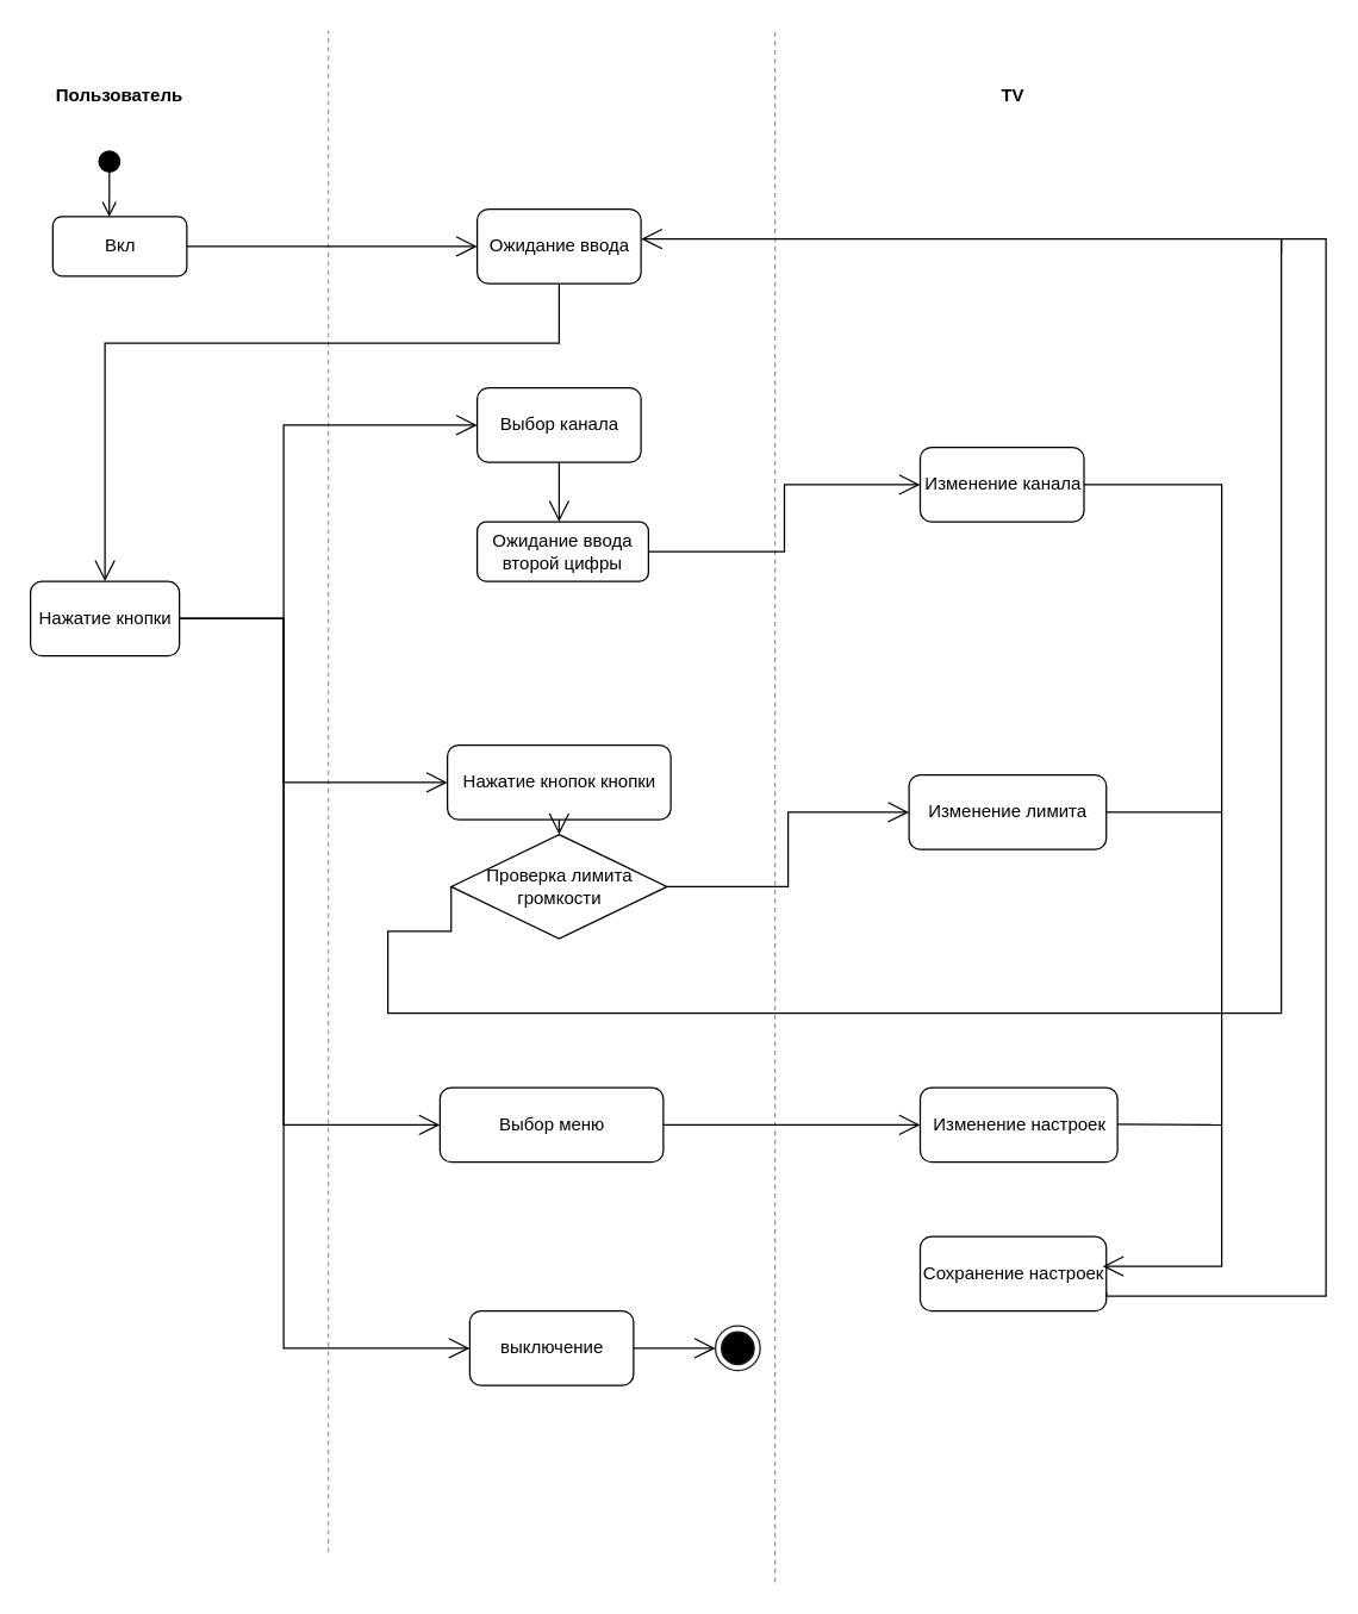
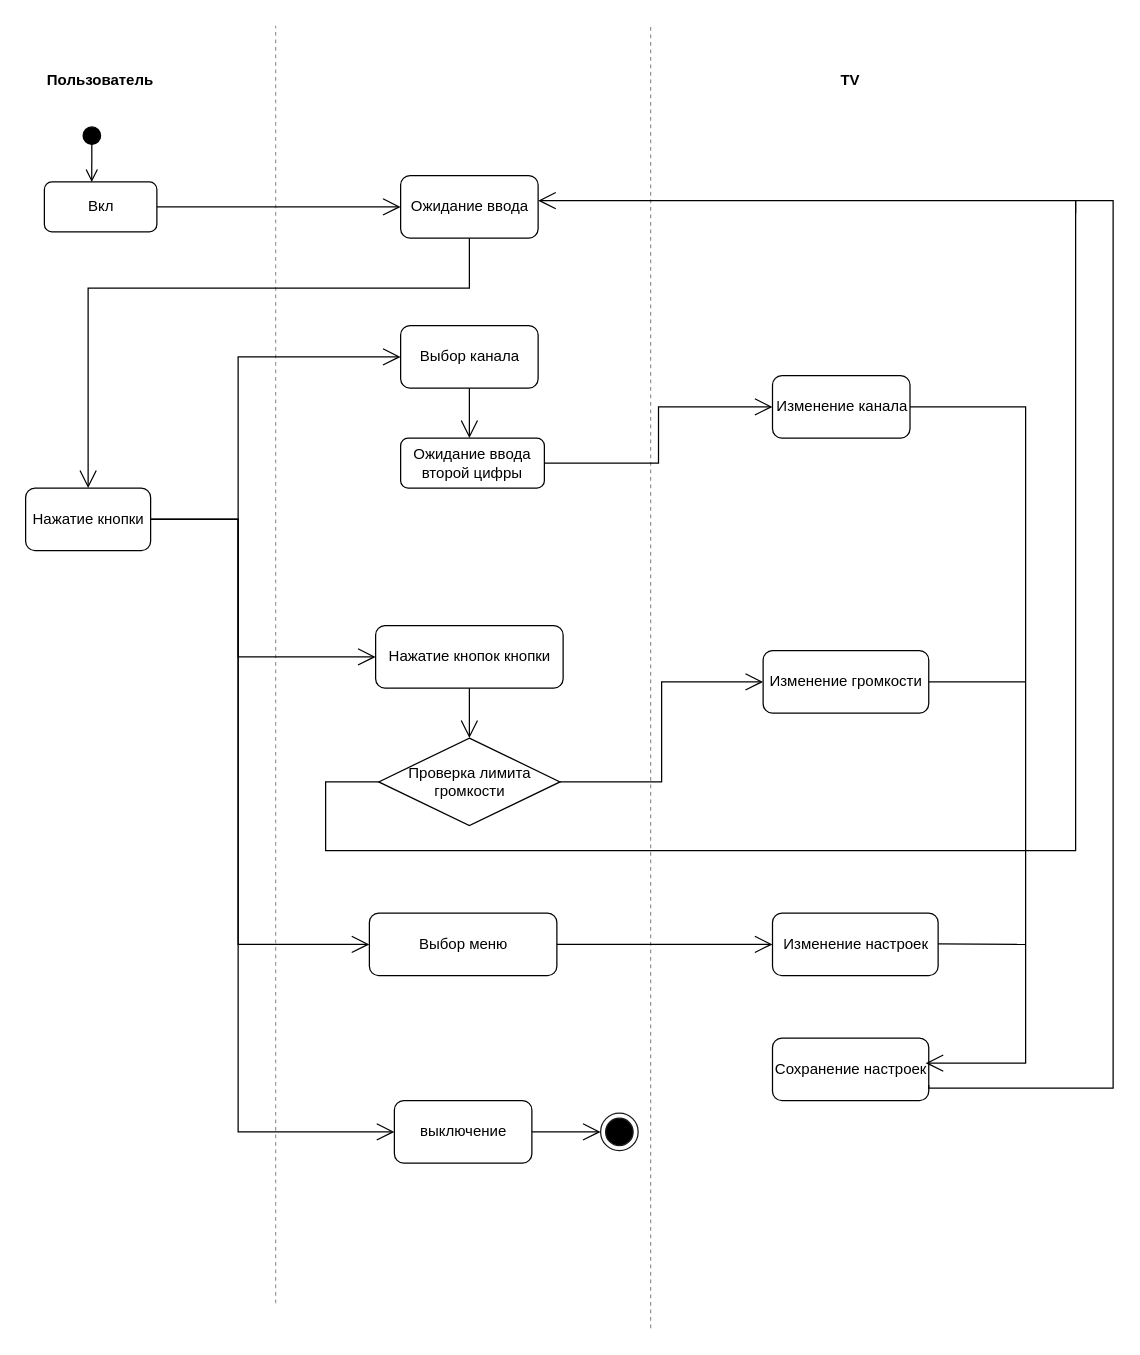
  <mxCell id="0" />
  <mxCell id="1" parent="0" />
  <mxCell id="2" value="Пользователь" style="text;align=center;fontStyle=1;verticalAlign=middle;spacingLeft=3;spacingRight=3;strokeColor=none;rotatable=0;points=[[0,0.5],[1,0.5]];portConstraint=eastwest;" vertex="1" parent="1"><mxGeometry x="40" y="50" width="80" height="26" as="geometry" /></mxCell>
  <mxCell id="3" value="TV" style="text;align=center;fontStyle=1;verticalAlign=middle;spacingLeft=3;spacingRight=3;strokeColor=none;rotatable=0;points=[[0,0.5],[1,0.5]];portConstraint=eastwest;" vertex="1" parent="1"><mxGeometry x="640" y="50" width="80" height="26" as="geometry" /></mxCell>
  <mxCell id="4" value="" style="endArrow=none;html=1;rounded=0;dashed=1;strokeColor=#9C9C9C;" edge="1" parent="1"><mxGeometry relative="1" as="geometry"><mxPoint x="220" y="1042" as="sourcePoint" /><mxPoint x="220" as="targetPoint" y="20" /></mxGeometry></mxCell>
  <mxCell id="5" value="" style="endArrow=none;html=1;rounded=0;dashed=1;strokeColor=#969696;" edge="1" parent="1"><mxGeometry relative="1" as="geometry"><mxPoint x="520" y="1062" as="sourcePoint" /><mxPoint x="520" as="targetPoint" y="20" /></mxGeometry></mxCell>
  <mxCell id="6" value="" style="html=1;verticalAlign=bottom;startArrow=circle;startFill=1;endArrow=open;startSize=6;endSize=8;rounded=0;entryX=0.421;entryY=0.004;entryDx=0;entryDy=0;entryPerimeter=0;" edge="1" parent="1" target="7"><mxGeometry width="80" relative="1" as="geometry"><mxPoint x="73" y="100" as="sourcePoint" /><mxPoint x="75" y="150" as="targetPoint" /></mxGeometry></mxCell>
  <mxCell id="7" value="Вкл" style="html=1;rounded=1;" vertex="1" parent="1"><mxGeometry x="35" y="145" width="90" height="40" as="geometry" /></mxCell>
  <mxCell id="8" value="Нажатие кнопки &lt;br&gt;" style="html=1;rounded=1;" vertex="1" parent="1"><mxGeometry x="20" y="390" width="100" height="50" as="geometry" /></mxCell>
  <mxCell id="9" value="Выбор канала" style="html=1;rounded=1;" vertex="1" parent="1"><mxGeometry x="320" y="260" width="110" height="50" as="geometry" /></mxCell>
  <mxCell id="10" value="Нажатие кнопок кнопки" style="html=1;rounded=1;" vertex="1" parent="1"><mxGeometry x="300" y="500" width="150" height="50" as="geometry" /></mxCell>
- <mxCell id="11" value="Проверка лимита громкости" style="shape=rhombus;perimeter=rhombusPerimeter;whiteSpace=wrap;html=1;align=center;" vertex="1" parent="1"><mxGeometry x="302.5" y="560" width="145" height="70" as="geometry" /></mxCell>
+ <mxCell id="11" value="Проверка лимита громкости" style="shape=rhombus;perimeter=rhombusPerimeter;whiteSpace=wrap;html=1;align=center;" vertex="1" parent="1"><mxGeometry x="302.5" y="590" width="145" height="70" as="geometry" /></mxCell>
  <mxCell id="12" value="Ожидание ввода" style="html=1;rounded=1;" vertex="1" parent="1"><mxGeometry x="320" y="140" width="110" height="50" as="geometry" /></mxCell>
  <mxCell id="13" value="Выбор меню" style="html=1;rounded=1;" vertex="1" parent="1"><mxGeometry x="295" y="730" width="150" height="50" as="geometry" /></mxCell>
  <mxCell id="14" value="Изменение канала" style="html=1;rounded=1;" vertex="1" parent="1"><mxGeometry x="617.5" y="300" width="110" height="50" as="geometry" /></mxCell>
- <mxCell id="15" value="Изменение лимита" style="html=1;rounded=1;" vertex="1" parent="1"><mxGeometry x="610" y="520" width="132.5" height="50" as="geometry" /></mxCell>
+ <mxCell id="15" value="Изменение громкости" style="html=1;rounded=1;" vertex="1" parent="1"><mxGeometry x="610" y="520" width="132.5" height="50" as="geometry" /></mxCell>
  <mxCell id="16" value="Изменение настроек" style="html=1;rounded=1;" vertex="1" parent="1"><mxGeometry x="617.5" y="730" width="132.5" height="50" as="geometry" /></mxCell>
  <mxCell id="17" value="Сохранение настроек" style="html=1;rounded=1;" vertex="1" parent="1"><mxGeometry x="617.5" y="830" width="125" height="50" as="geometry" /></mxCell>
  <mxCell id="18" value="выключение" style="html=1;rounded=1;" vertex="1" parent="1"><mxGeometry x="315" y="880" width="110" height="50" as="geometry" /></mxCell>
  <mxCell id="19" value="" style="endArrow=open;endFill=1;endSize=12;html=1;rounded=0;exitX=1;exitY=0.5;exitDx=0;exitDy=0;entryX=0;entryY=0.5;entryDx=0;entryDy=0;" edge="1" parent="1" source="7" target="12"><mxGeometry width="160" relative="1" as="geometry"><mxPoint x="140" y="170" as="sourcePoint" /><mxPoint x="310" y="170" as="targetPoint" /></mxGeometry></mxCell>
  <mxCell id="20" value="" style="endArrow=open;endFill=1;endSize=12;html=1;rounded=0;exitX=0.5;exitY=1;exitDx=0;exitDy=0;entryX=0.5;entryY=0;entryDx=0;entryDy=0;edgeStyle=orthogonalEdgeStyle;" edge="1" parent="1" source="12" target="8"><mxGeometry width="160" relative="1" as="geometry"><mxPoint x="100" y="220" as="sourcePoint" /><mxPoint x="260" y="220" as="targetPoint" /><Array as="points"><mxPoint x="375" y="230" /><mxPoint x="70" y="230" /></Array></mxGeometry></mxCell>
  <mxCell id="21" value="" style="endArrow=open;endFill=1;endSize=12;html=1;rounded=0;exitX=1;exitY=0.5;exitDx=0;exitDy=0;entryX=0;entryY=0.5;entryDx=0;entryDy=0;edgeStyle=orthogonalEdgeStyle;" edge="1" parent="1" source="8" target="13"><mxGeometry width="160" relative="1" as="geometry"><mxPoint x="120" y="414.5" as="sourcePoint" /><mxPoint x="315" y="414.5" as="targetPoint" /><Array as="points"><mxPoint x="190" y="415" /><mxPoint x="190" y="755" /></Array></mxGeometry></mxCell>
  <mxCell id="22" value="" style="endArrow=open;endFill=1;endSize=12;html=1;rounded=0;exitX=1;exitY=0.5;exitDx=0;exitDy=0;entryX=0;entryY=0.5;entryDx=0;entryDy=0;edgeStyle=orthogonalEdgeStyle;" edge="1" parent="1" source="8" target="10"><mxGeometry width="160" relative="1" as="geometry"><mxPoint x="120" y="414.5" as="sourcePoint" /><mxPoint x="315" y="414.5" as="targetPoint" /><Array as="points"><mxPoint x="190" y="415" /><mxPoint x="190" y="525" /></Array></mxGeometry></mxCell>
  <mxCell id="23" value="" style="endArrow=open;endFill=1;endSize=12;html=1;rounded=0;exitX=1;exitY=0.5;exitDx=0;exitDy=0;entryX=0;entryY=0.5;entryDx=0;entryDy=0;edgeStyle=orthogonalEdgeStyle;" edge="1" parent="1" source="8" target="9"><mxGeometry width="160" relative="1" as="geometry"><mxPoint x="107.5" y="410" as="sourcePoint" /><mxPoint x="302.5" y="410" as="targetPoint" /><Array as="points"><mxPoint x="190" y="415" /><mxPoint x="190" y="285" /></Array></mxGeometry></mxCell>
  <mxCell id="24" value="" style="endArrow=open;endFill=1;endSize=12;html=1;rounded=0;exitX=1;exitY=0.5;exitDx=0;exitDy=0;entryX=0;entryY=0.5;entryDx=0;entryDy=0;edgeStyle=orthogonalEdgeStyle;" edge="1" parent="1" source="8" target="18"><mxGeometry width="160" relative="1" as="geometry"><mxPoint x="165" y="205" as="sourcePoint" /><mxPoint x="360" y="205" as="targetPoint" /><Array as="points"><mxPoint x="190" y="415" /><mxPoint x="190" y="905" /></Array></mxGeometry></mxCell>
  <mxCell id="25" value="" style="endArrow=open;endFill=1;endSize=12;html=1;rounded=0;exitX=0.5;exitY=1;exitDx=0;exitDy=0;entryX=0.5;entryY=0;entryDx=0;entryDy=0;" edge="1" parent="1" source="9"><mxGeometry width="160" relative="1" as="geometry"><mxPoint x="175" y="215" as="sourcePoint" /><mxPoint x="375" y="350" as="targetPoint" /></mxGeometry></mxCell>
  <mxCell id="26" value="" style="endArrow=open;endFill=1;endSize=12;html=1;rounded=0;exitX=1;exitY=0.5;exitDx=0;exitDy=0;entryX=0;entryY=0.5;entryDx=0;entryDy=0;edgeStyle=orthogonalEdgeStyle;" edge="1" parent="1" source="27" target="14"><mxGeometry width="160" relative="1" as="geometry"><mxPoint x="447.5" y="385" as="sourcePoint" /><mxPoint x="380" y="225" as="targetPoint" /></mxGeometry></mxCell>
  <mxCell id="27" value="Ожидание ввода&lt;br&gt;второй цифры" style="whiteSpace=wrap;html=1;align=center;rounded=1;" vertex="1" parent="1"><mxGeometry x="320" y="350" width="115" height="40" as="geometry" /></mxCell>
  <mxCell id="28" value="" style="endArrow=open;endFill=1;endSize=12;html=1;rounded=0;exitX=0.5;exitY=1;exitDx=0;exitDy=0;entryX=0.5;entryY=0;entryDx=0;entryDy=0;" edge="1" parent="1" source="10" target="11"><mxGeometry width="160" relative="1" as="geometry"><mxPoint x="135" y="175" as="sourcePoint" /><mxPoint x="330" y="175" as="targetPoint" /></mxGeometry></mxCell>
  <mxCell id="29" value="" style="endArrow=open;endFill=1;endSize=12;html=1;rounded=0;exitX=1;exitY=0.5;exitDx=0;exitDy=0;entryX=0;entryY=0.5;entryDx=0;entryDy=0;edgeStyle=orthogonalEdgeStyle;" edge="1" parent="1" source="11" target="15"><mxGeometry width="160" relative="1" as="geometry"><mxPoint x="255" y="650" as="sourcePoint" /><mxPoint x="450" y="650" as="targetPoint" /></mxGeometry></mxCell>
  <mxCell id="30" value="" style="endArrow=open;endFill=1;endSize=12;html=1;rounded=0;exitX=0;exitY=0.5;exitDx=0;exitDy=0;edgeStyle=orthogonalEdgeStyle;" edge="1" parent="1" source="11"><mxGeometry width="160" relative="1" as="geometry"><mxPoint x="250" y="620" as="sourcePoint" /><mxPoint x="430" y="160" as="targetPoint" /><Array as="points"><mxPoint x="260" y="625" /><mxPoint x="260" y="680" /><mxPoint x="860" y="680" /><mxPoint x="860" y="160" /><mxPoint x="430" y="160" /></Array></mxGeometry></mxCell>
  <mxCell id="31" value="" style="endArrow=open;endFill=1;endSize=12;html=1;rounded=0;exitX=1;exitY=0.5;exitDx=0;exitDy=0;entryX=0;entryY=0.5;entryDx=0;entryDy=0;" edge="1" parent="1" source="13" target="16"><mxGeometry width="160" relative="1" as="geometry"><mxPoint x="445" y="750" as="sourcePoint" /><mxPoint x="640" y="750" as="targetPoint" /></mxGeometry></mxCell>
  <mxCell id="32" value="" style="endArrow=open;endFill=1;endSize=12;html=1;rounded=0;exitX=1;exitY=0.5;exitDx=0;exitDy=0;edgeStyle=orthogonalEdgeStyle;" edge="1" parent="1" source="14"><mxGeometry width="160" relative="1" as="geometry"><mxPoint x="155" y="195" as="sourcePoint" /><mxPoint x="740" y="850" as="targetPoint" /><Array as="points"><mxPoint x="820" y="325" /><mxPoint x="820" y="850" /><mxPoint x="743" y="850" /></Array></mxGeometry></mxCell>
  <mxCell id="33" value="" style="endArrow=none;endFill=0;endSize=12;html=1;rounded=0;exitX=1;exitY=0.5;exitDx=0;exitDy=0;" edge="1" parent="1" source="15"><mxGeometry width="160" relative="1" as="geometry"><mxPoint x="737.5" y="335" as="sourcePoint" /><mxPoint x="820" y="545" as="targetPoint" /></mxGeometry></mxCell>
  <mxCell id="34" value="" style="endArrow=none;endFill=0;endSize=12;html=1;rounded=0;exitX=1;exitY=0.5;exitDx=0;exitDy=0;" edge="1" parent="1"><mxGeometry width="160" relative="1" as="geometry"><mxPoint x="750" y="754.5" as="sourcePoint" /><mxPoint x="820" y="755" as="targetPoint" /></mxGeometry></mxCell>
  <mxCell id="35" value="" style="endArrow=none;endFill=0;endSize=12;html=1;rounded=0;edgeStyle=orthogonalEdgeStyle;exitX=1;exitY=0.75;exitDx=0;exitDy=0;" edge="1" parent="1" source="17"><mxGeometry width="160" relative="1" as="geometry"><mxPoint x="820" y="850" as="sourcePoint" /><mxPoint x="860" y="170" as="targetPoint" /><Array as="points"><mxPoint x="743" y="870" /><mxPoint x="890" y="870" /><mxPoint x="890" y="160" /><mxPoint x="860" y="160" /></Array></mxGeometry></mxCell>
  <mxCell id="36" value="" style="ellipse;html=1;shape=endState;fillColor=#000000;strokeColor=#1A1A1A;rounded=1;" vertex="1" parent="1"><mxGeometry x="480" y="890" width="30" height="30" as="geometry" /></mxCell>
  <mxCell id="37" value="" style="endArrow=open;endFill=1;endSize=12;html=1;rounded=0;exitX=1;exitY=0.5;exitDx=0;exitDy=0;entryX=0;entryY=0.5;entryDx=0;entryDy=0;" edge="1" parent="1" source="18" target="36"><mxGeometry width="160" relative="1" as="geometry"><mxPoint x="470" y="920" as="sourcePoint" /><mxPoint x="665" y="920" as="targetPoint" /></mxGeometry></mxCell>
